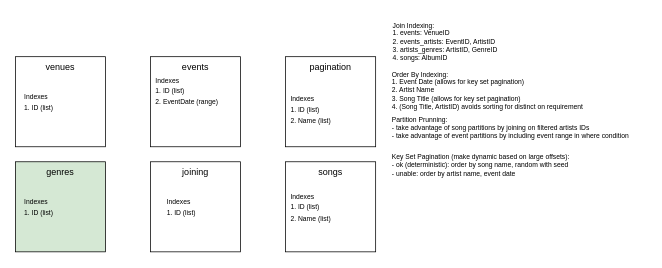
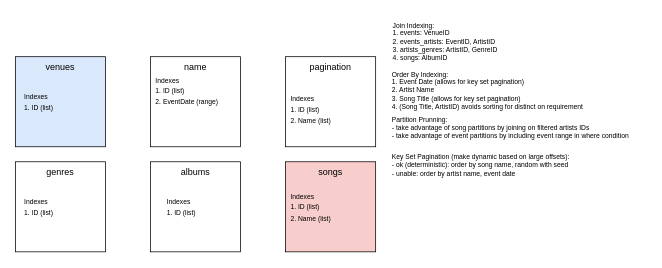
  <mxCell id="0" />
  <mxCell id="1" parent="0" />
- <mxCell id="2" value="venues" style="whiteSpace=wrap;html=1;verticalAlign=top;" vertex="1" parent="1"><mxGeometry x="20" y="75" width="120" height="120" as="geometry" /></mxCell>
- <mxCell id="3" value="events" style="whiteSpace=wrap;html=1;verticalAlign=top;" vertex="1" parent="1"><mxGeometry x="200" y="75" width="120" height="120" as="geometry" /></mxCell>
+ <mxCell id="2" value="venues" style="whiteSpace=wrap;html=1;verticalAlign=top;fillColor=#dae8fc;" vertex="1" parent="1"><mxGeometry x="20" y="75" width="120" height="120" as="geometry" /></mxCell>
+ <mxCell id="3" value="name" style="whiteSpace=wrap;html=1;verticalAlign=top;" vertex="1" parent="1"><mxGeometry x="200" y="75" width="120" height="120" as="geometry" /></mxCell>
  <mxCell id="4" value="pagination" style="whiteSpace=wrap;html=1;verticalAlign=top;" vertex="1" parent="1"><mxGeometry x="380" y="75" width="120" height="120" as="geometry" /></mxCell>
- <mxCell id="5" value="genres" style="whiteSpace=wrap;html=1;verticalAlign=top;fillColor=#d5e8d4;" vertex="1" parent="1"><mxGeometry x="20" y="215" width="120" height="120" as="geometry" /></mxCell>
- <mxCell id="6" value="joining" style="whiteSpace=wrap;html=1;verticalAlign=top;" vertex="1" parent="1"><mxGeometry x="200" y="215" width="120" height="120" as="geometry" /></mxCell>
- <mxCell id="7" value="songs" style="whiteSpace=wrap;html=1;verticalAlign=top;" vertex="1" parent="1"><mxGeometry x="380" y="215" width="120" height="120" as="geometry" /></mxCell>
+ <mxCell id="5" value="genres" style="whiteSpace=wrap;html=1;verticalAlign=top;" vertex="1" parent="1"><mxGeometry x="20" y="215" width="120" height="120" as="geometry" /></mxCell>
+ <mxCell id="6" value="albums" style="whiteSpace=wrap;html=1;verticalAlign=top;" vertex="1" parent="1"><mxGeometry x="200" y="215" width="120" height="120" as="geometry" /></mxCell>
+ <mxCell id="7" value="songs" style="whiteSpace=wrap;html=1;verticalAlign=top;fillColor=#f8cecc;" vertex="1" parent="1"><mxGeometry x="380" y="215" width="120" height="120" as="geometry" /></mxCell>
  <mxCell id="8" value="&lt;font style=&quot;font-size: 9px;&quot;&gt;Indexes&lt;br&gt;1. ID (list)&lt;br&gt;&lt;/font&gt;" style="text;html=1;align=left;verticalAlign=middle;resizable=0;points=[];autosize=1;strokeColor=none;fillColor=none;" vertex="1" parent="1"><mxGeometry x="30" y="115" width="60" height="40" as="geometry" /></mxCell>
  <mxCell id="9" value="&lt;font style=&quot;font-size: 9px;&quot;&gt;Indexes&lt;br&gt;1. ID (list)&lt;br&gt;2. EventDate (range)&lt;br&gt;&lt;/font&gt;" style="text;html=1;align=left;verticalAlign=middle;resizable=0;points=[];autosize=1;strokeColor=none;fillColor=none;" vertex="1" parent="1"><mxGeometry x="205" y="90" width="110" height="60" as="geometry" /></mxCell>
  <mxCell id="10" value="&lt;font style=&quot;font-size: 9px;&quot;&gt;Indexes&lt;br&gt;1. ID (list)&lt;br&gt;2. Name (list)&lt;br&gt;&lt;/font&gt;" style="text;html=1;align=left;verticalAlign=middle;resizable=0;points=[];autosize=1;strokeColor=none;fillColor=none;" vertex="1" parent="1"><mxGeometry x="385" y="115" width="80" height="60" as="geometry" /></mxCell>
  <mxCell id="11" value="Order By Indexing:&lt;br&gt;1. Event Date (allows for key set pagination)&lt;br&gt;2. Artist Name&lt;br&gt;3. Song Title (allows for key set pagination)&lt;br&gt;4. (Song Title, ArtistID) avoids sorting for distinct on requirement" style="text;html=1;align=left;verticalAlign=middle;resizable=0;points=[];autosize=1;strokeColor=none;fillColor=none;fontSize=9;" vertex="1" parent="1"><mxGeometry x="520" y="85" width="280" height="70" as="geometry" /></mxCell>
  <mxCell id="12" value="&lt;font style=&quot;font-size: 9px;&quot;&gt;Indexes&lt;br&gt;1. ID (list)&lt;br&gt;2. Name (list)&lt;br&gt;&lt;/font&gt;" style="text;html=1;align=left;verticalAlign=middle;resizable=0;points=[];autosize=1;strokeColor=none;fillColor=none;" vertex="1" parent="1"><mxGeometry x="385" y="245" width="80" height="60" as="geometry" /></mxCell>
  <mxCell id="13" value="&lt;font style=&quot;font-size: 9px;&quot;&gt;Indexes&lt;br&gt;1. ID (list)&lt;br&gt;&lt;/font&gt;" style="text;html=1;align=left;verticalAlign=middle;resizable=0;points=[];autosize=1;strokeColor=none;fillColor=none;" vertex="1" parent="1"><mxGeometry x="30" y="255" width="60" height="40" as="geometry" /></mxCell>
  <mxCell id="14" value="&lt;font style=&quot;font-size: 9px;&quot;&gt;Indexes&lt;br&gt;1. ID (list)&lt;br&gt;&lt;/font&gt;" style="text;html=1;align=left;verticalAlign=middle;resizable=0;points=[];autosize=1;strokeColor=none;fillColor=none;" vertex="1" parent="1"><mxGeometry x="220" y="255" width="60" height="40" as="geometry" /></mxCell>
  <mxCell id="15" value="Partition Prunning:&lt;br&gt;- take advantage of song partitions by joining on filtered artists IDs&lt;br&gt;- take advantage of event partitions by including event range in where condition" style="text;html=1;align=left;verticalAlign=middle;resizable=0;points=[];autosize=1;strokeColor=none;fillColor=none;fontSize=9;" vertex="1" parent="1"><mxGeometry x="520" y="145" width="340" height="50" as="geometry" /></mxCell>
  <mxCell id="16" value="Key Set Pagination (make dynamic based on large offsets):&lt;br&gt;- ok (deterministic): order by song name, random with seed&lt;br&gt;- unable: order by artist name, event date" style="text;html=1;align=left;verticalAlign=middle;resizable=0;points=[];autosize=1;strokeColor=none;fillColor=none;fontSize=9;" vertex="1" parent="1"><mxGeometry x="520" y="195" width="260" height="50" as="geometry" /></mxCell>
  <mxCell id="17" value="Join Indexing:&lt;br&gt;1. events: VenueID&lt;br&gt;2. events_artists: EventID, ArtistID&lt;br&gt;3. artists_genres: ArtistID, GenreID&lt;br&gt;4. songs: AlbumID" style="text;html=1;align=left;verticalAlign=middle;resizable=0;points=[];autosize=1;strokeColor=none;fillColor=none;fontSize=9;" vertex="1" parent="1"><mxGeometry x="521" y="20" width="160" height="70" as="geometry" /></mxCell>
